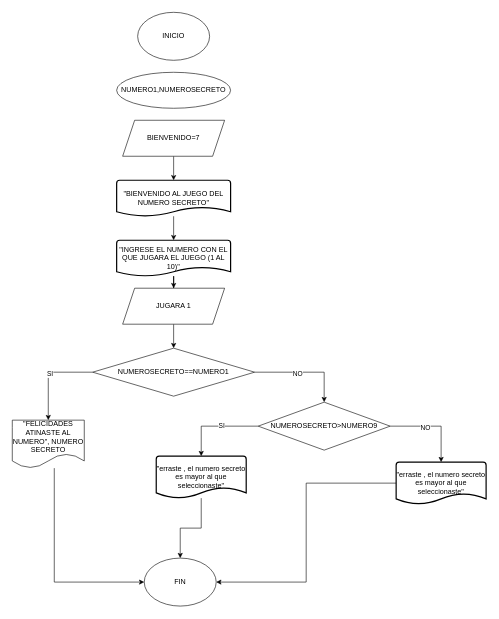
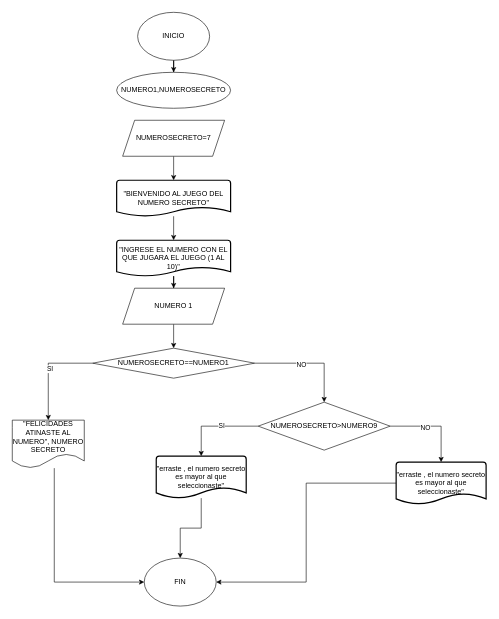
  <mxCell id="0" />
  <mxCell id="1" parent="0" />
+ <mxCell id="2" value="" style="edgeStyle=orthogonalEdgeStyle;rounded=0;orthogonalLoop=1;jettySize=auto;html=1;" edge="1" parent="1" source="3" target="4"><mxGeometry relative="1" as="geometry" /></mxCell>
  <mxCell id="3" value="INICIO" style="ellipse;whiteSpace=wrap;html=1;" vertex="1" parent="1"><mxGeometry x="229" y="20" width="120" height="80" as="geometry" /></mxCell>
  <mxCell id="4" value="NUMERO1,NUMEROSECRETO" style="ellipse;whiteSpace=wrap;html=1;" vertex="1" parent="1"><mxGeometry x="194" y="120" width="190" height="60" as="geometry" /></mxCell>
  <mxCell id="5" value="" style="edgeStyle=orthogonalEdgeStyle;rounded=0;orthogonalLoop=1;jettySize=auto;html=1;" edge="1" parent="1" source="6" target="8"><mxGeometry relative="1" as="geometry" /></mxCell>
- <mxCell id="6" value="BIENVENIDO=7" style="shape=parallelogram;perimeter=parallelogramPerimeter;whiteSpace=wrap;html=1;fixedSize=1;" vertex="1" parent="1"><mxGeometry x="204" y="200" width="170" height="60" as="geometry" /></mxCell>
+ <mxCell id="6" value="NUMEROSECRETO=7" style="shape=parallelogram;perimeter=parallelogramPerimeter;whiteSpace=wrap;html=1;fixedSize=1;" vertex="1" parent="1"><mxGeometry x="204" y="200" width="170" height="60" as="geometry" /></mxCell>
  <mxCell id="7" value="" style="edgeStyle=orthogonalEdgeStyle;rounded=0;orthogonalLoop=1;jettySize=auto;html=1;" edge="1" parent="1" source="8" target="10"><mxGeometry relative="1" as="geometry" /></mxCell>
  <mxCell id="8" value="&quot;BIENVENIDO AL JUEGO DEL NUMERO SECRETO&quot;" style="strokeWidth=2;html=1;shape=mxgraph.flowchart.document2;whiteSpace=wrap;size=0.25;" vertex="1" parent="1"><mxGeometry x="194" y="300" width="190" height="60" as="geometry" /></mxCell>
  <mxCell id="9" value="" style="edgeStyle=orthogonalEdgeStyle;rounded=0;orthogonalLoop=1;jettySize=auto;html=1;" edge="1" parent="1" source="10" target="12"><mxGeometry relative="1" as="geometry" /></mxCell>
  <mxCell id="10" value="&quot;INGRESE EL NUMERO CON EL QUE JUGARA EL JUEGO (1 AL 10)&quot;" style="strokeWidth=2;html=1;shape=mxgraph.flowchart.document2;whiteSpace=wrap;size=0.25;" vertex="1" parent="1"><mxGeometry x="194" y="400" width="190" height="60" as="geometry" /></mxCell>
  <mxCell id="11" value="" style="edgeStyle=orthogonalEdgeStyle;rounded=0;orthogonalLoop=1;jettySize=auto;html=1;" edge="1" parent="1" source="12" target="17"><mxGeometry relative="1" as="geometry" /></mxCell>
- <mxCell id="12" value="JUGARA 1" style="shape=parallelogram;perimeter=parallelogramPerimeter;whiteSpace=wrap;html=1;fixedSize=1;" vertex="1" parent="1"><mxGeometry x="204" y="480" width="170" height="60" as="geometry" /></mxCell>
+ <mxCell id="12" value="NUMERO 1" style="shape=parallelogram;perimeter=parallelogramPerimeter;whiteSpace=wrap;html=1;fixedSize=1;" vertex="1" parent="1"><mxGeometry x="204" y="480" width="170" height="60" as="geometry" /></mxCell>
  <mxCell id="13" style="edgeStyle=orthogonalEdgeStyle;rounded=0;orthogonalLoop=1;jettySize=auto;html=1;entryX=0.5;entryY=0;entryDx=0;entryDy=0;" edge="1" parent="1" source="17" target="19"><mxGeometry relative="1" as="geometry" /></mxCell>
  <mxCell id="14" value="SI" style="edgeLabel;html=1;align=center;verticalAlign=middle;resizable=0;points=[];" vertex="1" connectable="0" parent="13"><mxGeometry x="-0.013" y="2" relative="1" as="geometry"><mxPoint as="offset" /></mxGeometry></mxCell>
  <mxCell id="15" style="edgeStyle=orthogonalEdgeStyle;rounded=0;orthogonalLoop=1;jettySize=auto;html=1;" edge="1" parent="1" source="17" target="24"><mxGeometry relative="1" as="geometry" /></mxCell>
  <mxCell id="16" value="NO" style="edgeLabel;html=1;align=center;verticalAlign=middle;resizable=0;points=[];" vertex="1" connectable="0" parent="15"><mxGeometry x="-0.147" y="-2" relative="1" as="geometry"><mxPoint as="offset" /></mxGeometry></mxCell>
- <mxCell id="17" value="NUMEROSECRETO==NUMERO1" style="rhombus;whiteSpace=wrap;html=1;" vertex="1" parent="1"><mxGeometry x="154" y="580" width="270" height="80" as="geometry" /></mxCell>
+ <mxCell id="17" value="NUMEROSECRETO==NUMERO1" style="rhombus;whiteSpace=wrap;html=1;" vertex="1" parent="1"><mxGeometry x="154" y="580" width="270" height="50" as="geometry" /></mxCell>
  <mxCell id="18" style="edgeStyle=orthogonalEdgeStyle;rounded=0;orthogonalLoop=1;jettySize=auto;html=1;entryX=0;entryY=0.5;entryDx=0;entryDy=0;" edge="1" parent="1" source="19" target="27"><mxGeometry relative="1" as="geometry"><Array as="points"><mxPoint x="90" y="970" /></Array></mxGeometry></mxCell>
  <mxCell id="19" value="&quot;FELICIDADES ATINASTE AL NUMERO&quot;, NUMERO SECRETO" style="shape=document;whiteSpace=wrap;html=1;boundedLbl=1;" vertex="1" parent="1"><mxGeometry x="20" y="700" width="120" height="80" as="geometry" /></mxCell>
  <mxCell id="20" style="edgeStyle=orthogonalEdgeStyle;rounded=0;orthogonalLoop=1;jettySize=auto;html=1;entryX=0.5;entryY=0;entryDx=0;entryDy=0;entryPerimeter=0;" edge="1" parent="1" source="24" target="26"><mxGeometry relative="1" as="geometry" /></mxCell>
  <mxCell id="21" value="SI" style="edgeLabel;html=1;align=center;verticalAlign=middle;resizable=0;points=[];" vertex="1" connectable="0" parent="20"><mxGeometry x="-0.15" y="-1" relative="1" as="geometry"><mxPoint as="offset" /></mxGeometry></mxCell>
  <mxCell id="22" style="edgeStyle=orthogonalEdgeStyle;rounded=0;orthogonalLoop=1;jettySize=auto;html=1;entryX=0.5;entryY=0;entryDx=0;entryDy=0;entryPerimeter=0;" edge="1" parent="1" source="24" target="29"><mxGeometry relative="1" as="geometry" /></mxCell>
  <mxCell id="23" value="NO" style="edgeLabel;html=1;align=center;verticalAlign=middle;resizable=0;points=[];" vertex="1" connectable="0" parent="22"><mxGeometry x="-0.2" y="-2" relative="1" as="geometry"><mxPoint as="offset" /></mxGeometry></mxCell>
  <mxCell id="24" value="NUMEROSECRETO&amp;gt;NUMERO9" style="rhombus;whiteSpace=wrap;html=1;" vertex="1" parent="1"><mxGeometry x="430" y="670" width="220" height="80" as="geometry" /></mxCell>
  <mxCell id="25" style="edgeStyle=orthogonalEdgeStyle;rounded=0;orthogonalLoop=1;jettySize=auto;html=1;entryX=0.5;entryY=0;entryDx=0;entryDy=0;" edge="1" parent="1" source="26" target="27"><mxGeometry relative="1" as="geometry" /></mxCell>
  <mxCell id="26" value="&quot;erraste , el numero secreto es mayor al que seleccionaste&quot;" style="strokeWidth=2;html=1;shape=mxgraph.flowchart.document2;whiteSpace=wrap;size=0.25;" vertex="1" parent="1"><mxGeometry x="260" y="760" width="150" height="70" as="geometry" /></mxCell>
  <mxCell id="27" value="FIN" style="ellipse;whiteSpace=wrap;html=1;" vertex="1" parent="1"><mxGeometry x="240" y="930" width="120" height="80" as="geometry" /></mxCell>
  <mxCell id="28" style="edgeStyle=orthogonalEdgeStyle;rounded=0;orthogonalLoop=1;jettySize=auto;html=1;entryX=1;entryY=0.5;entryDx=0;entryDy=0;" edge="1" parent="1" source="29" target="27"><mxGeometry relative="1" as="geometry" /></mxCell>
  <mxCell id="29" value="&quot;erraste , el numero secreto es mayor al que seleccionaste&quot;" style="strokeWidth=2;html=1;shape=mxgraph.flowchart.document2;whiteSpace=wrap;size=0.25;" vertex="1" parent="1"><mxGeometry x="660" y="770" width="150" height="70" as="geometry" /></mxCell>
